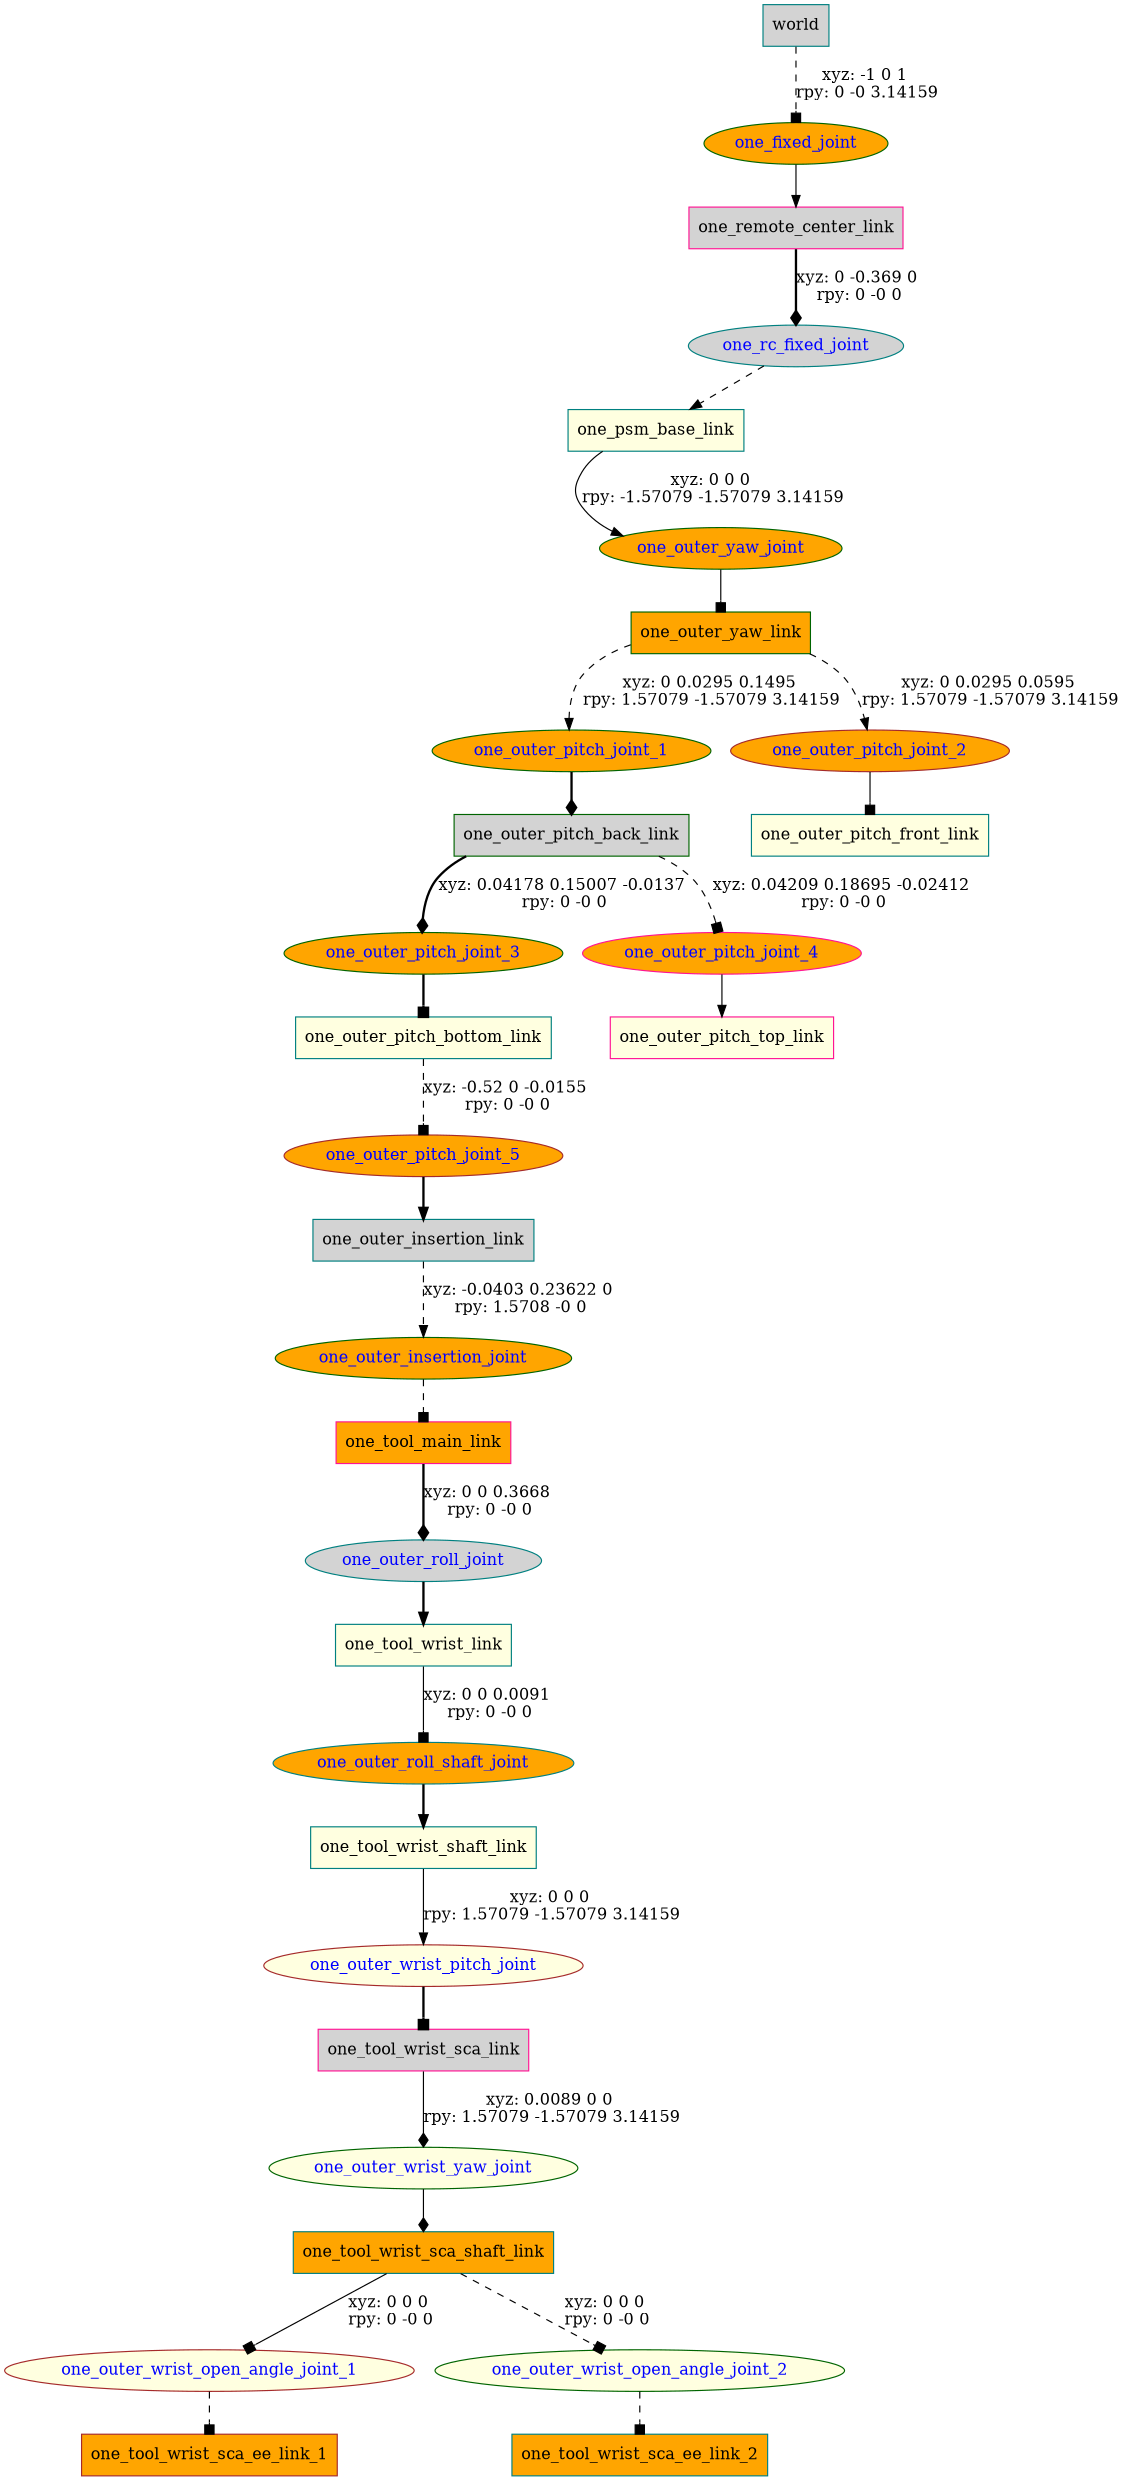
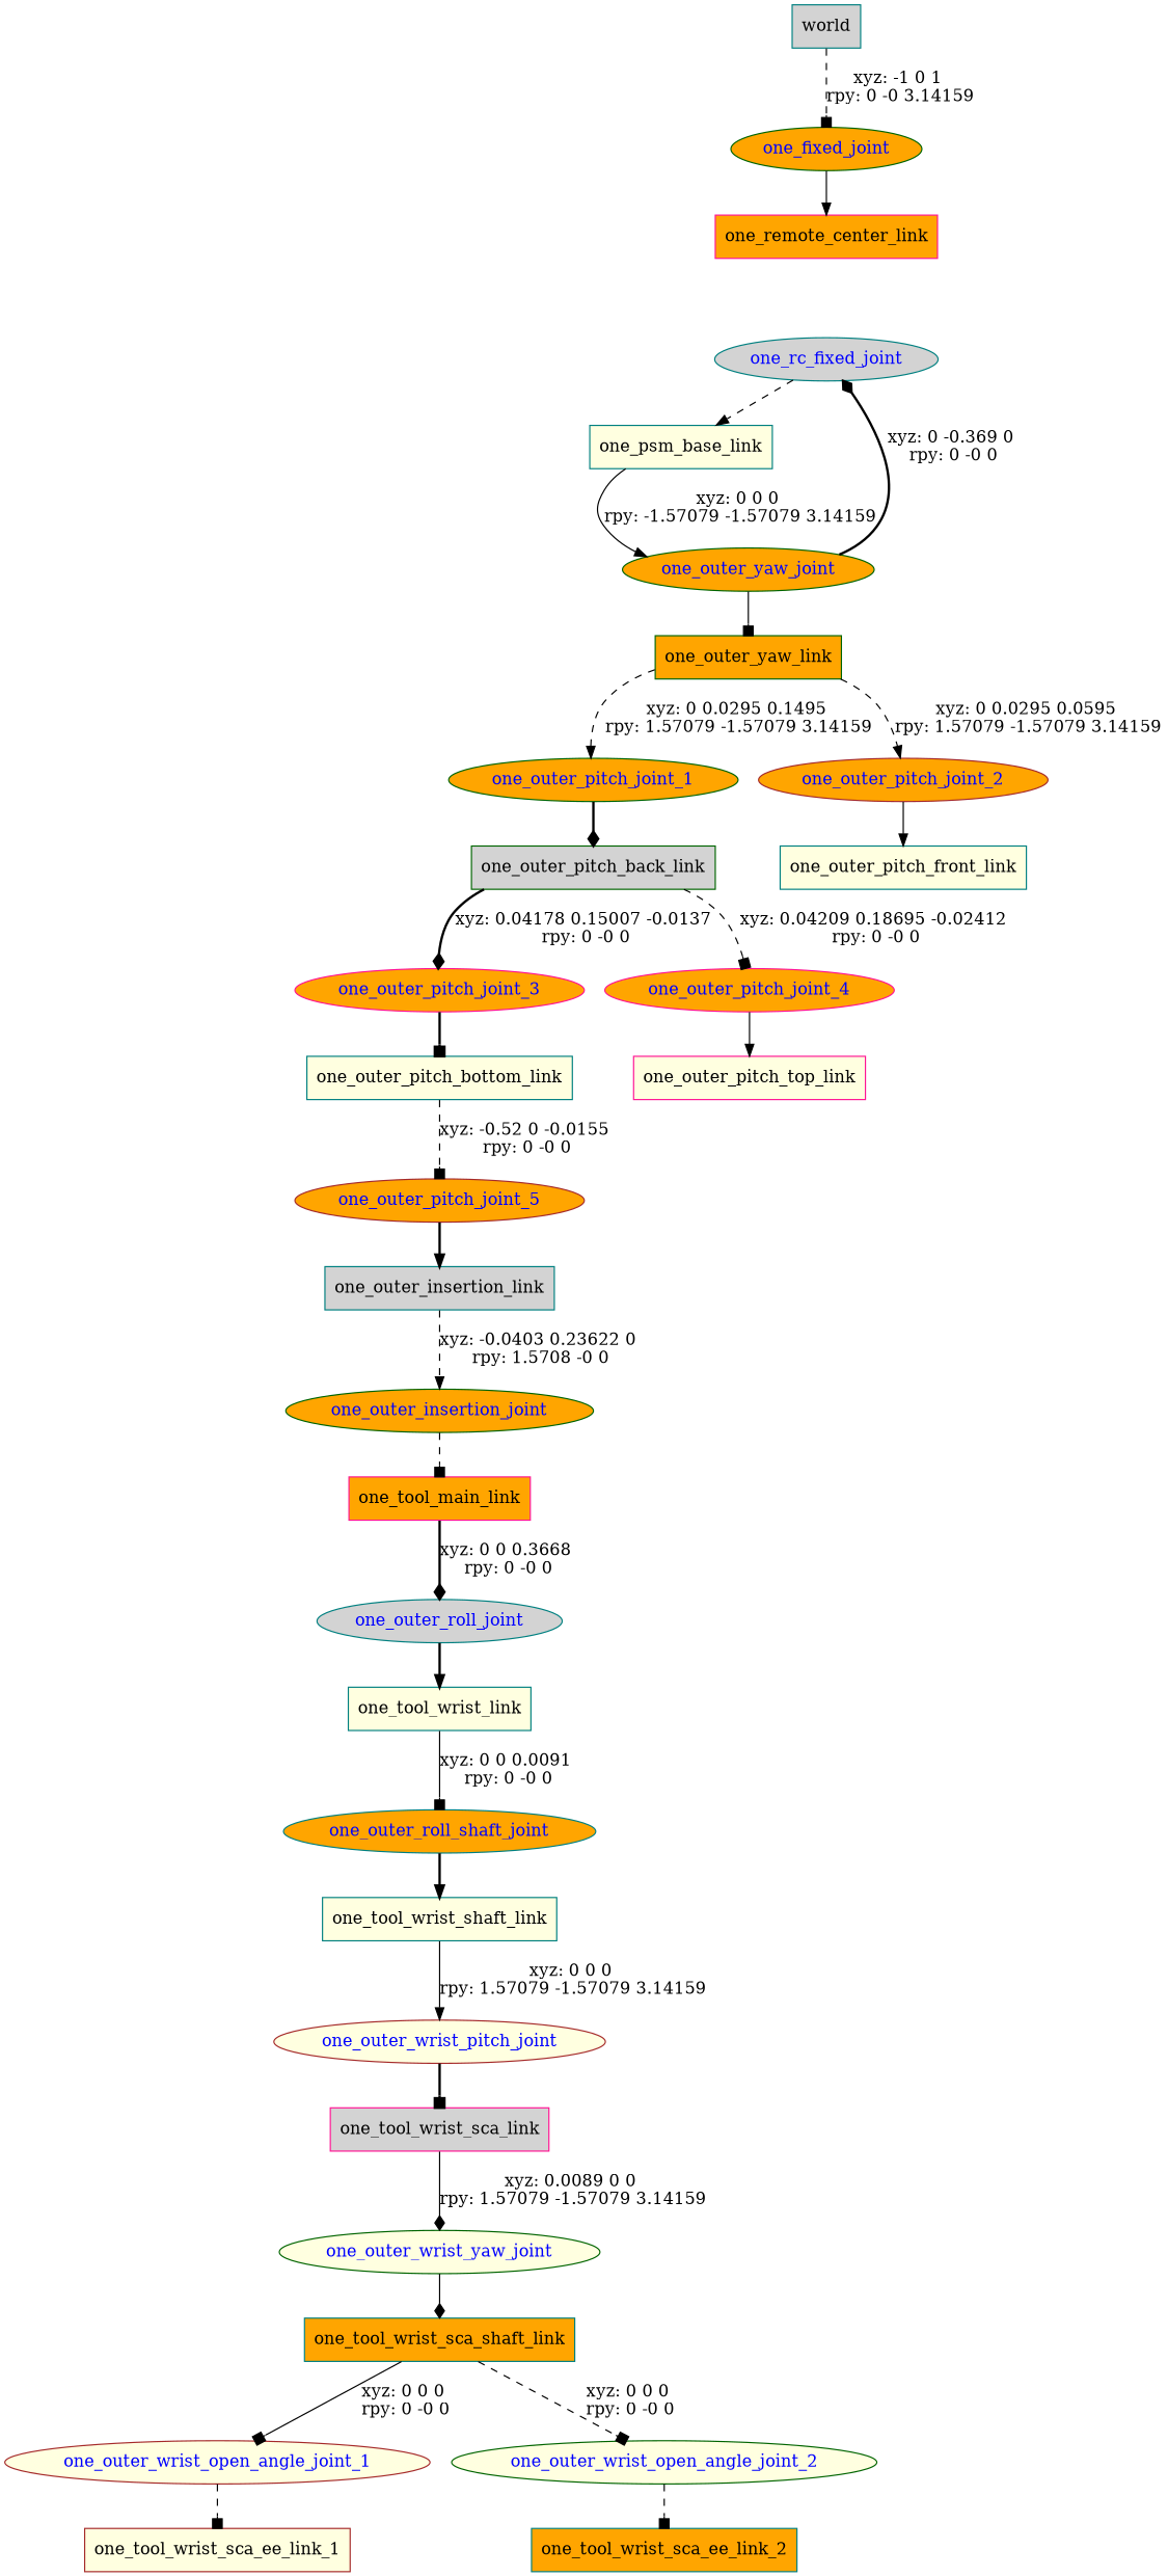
  digraph {
    node [color=teal fillcolor=orange shape=box style=filled]
    edge [arrowhead=box style=dashed]
    n1 [fillcolor=lightgrey label=world]
    one_fixed_joint [color=darkgreen fontcolor=blue shape=ellipse]
-   n3 [color=deeppink fillcolor=lightgrey label=one_remote_center_link]
+   n3 [color=deeppink label=one_remote_center_link]
    one_rc_fixed_joint [fillcolor=lightgrey fontcolor=blue shape=ellipse]
    n5 [fillcolor=lightyellow label=one_psm_base_link]
    one_outer_yaw_joint [color=darkgreen fontcolor=blue shape=ellipse]
    n7 [color=darkgreen label=one_outer_yaw_link]
    one_outer_pitch_joint_1 [color=darkgreen fontcolor=blue shape=ellipse]
    one_outer_pitch_joint_2 [color=brown fontcolor=blue shape=ellipse]
    n10 [color=darkgreen fillcolor=lightgrey label=one_outer_pitch_back_link]
    n11 [fillcolor=lightyellow label=one_outer_pitch_front_link]
-   one_outer_pitch_joint_3 [color=darkgreen fontcolor=blue shape=ellipse]
+   one_outer_pitch_joint_3 [color=deeppink fontcolor=blue shape=ellipse]
    one_outer_pitch_joint_4 [color=deeppink fontcolor=blue shape=ellipse]
    n14 [fillcolor=lightyellow label=one_outer_pitch_bottom_link]
    n15 [color=deeppink fillcolor=lightyellow label=one_outer_pitch_top_link]
    one_outer_pitch_joint_5 [color=brown fontcolor=blue shape=ellipse]
    n17 [fillcolor=lightgrey label=one_outer_insertion_link]
    one_outer_insertion_joint [color=darkgreen fontcolor=blue shape=ellipse]
    n19 [color=deeppink label=one_tool_main_link]
    one_outer_roll_joint [fillcolor=lightgrey fontcolor=blue shape=ellipse]
    n21 [fillcolor=lightyellow label=one_tool_wrist_link]
    one_outer_roll_shaft_joint [fontcolor=blue shape=ellipse]
    n23 [fillcolor=lightyellow label=one_tool_wrist_shaft_link]
    one_outer_wrist_pitch_joint [color=brown fillcolor=lightyellow fontcolor=blue shape=ellipse]
    n25 [color=deeppink fillcolor=lightgrey label=one_tool_wrist_sca_link]
    one_outer_wrist_yaw_joint [color=darkgreen fillcolor=lightyellow fontcolor=blue shape=ellipse]
    n27 [label=one_tool_wrist_sca_shaft_link]
    one_outer_wrist_open_angle_joint_1 [color=brown fillcolor=lightyellow fontcolor=blue shape=ellipse]
    one_outer_wrist_open_angle_joint_2 [color=darkgreen fillcolor=lightyellow fontcolor=blue shape=ellipse]
-   n30 [color=brown label=one_tool_wrist_sca_ee_link_1]
+   n30 [color=brown fillcolor=lightyellow label=one_tool_wrist_sca_ee_link_1]
    n31 [label=one_tool_wrist_sca_ee_link_2]
    n1 -> one_fixed_joint [label="xyz: -1 0 1 \nrpy: 0 -0 3.14159"]
    one_fixed_joint -> n3 [arrowhead=normal style=solid]
-   n3 -> one_rc_fixed_joint [arrowhead=diamond label="xyz: 0 -0.369 0 \nrpy: 0 -0 0" style=bold]
+   one_outer_yaw_joint -> one_rc_fixed_joint [arrowhead=diamond label="xyz: 0 -0.369 0 \nrpy: 0 -0 0" style=bold]
    one_rc_fixed_joint -> n5 [arrowhead=normal]
    n5 -> one_outer_yaw_joint [arrowhead=normal label="xyz: 0 0 0 \nrpy: -1.57079 -1.57079 3.14159" style=solid]
    one_outer_yaw_joint -> n7 [style=solid]
    n7 -> one_outer_pitch_joint_1 [arrowhead=normal label="xyz: 0 0.0295 0.1495 \nrpy: 1.57079 -1.57079 3.14159"]
    n7 -> one_outer_pitch_joint_2 [arrowhead=normal label="xyz: 0 0.0295 0.0595 \nrpy: 1.57079 -1.57079 3.14159"]
    one_outer_pitch_joint_1 -> n10 [arrowhead=diamond style=bold]
-   one_outer_pitch_joint_2 -> n11 [style=solid]
+   one_outer_pitch_joint_2 -> n11 [arrowhead=normal style=solid]
    n10 -> one_outer_pitch_joint_3 [arrowhead=diamond label="xyz: 0.04178 0.15007 -0.0137 \nrpy: 0 -0 0" style=bold]
    n10 -> one_outer_pitch_joint_4 [label="xyz: 0.04209 0.18695 -0.02412 \nrpy: 0 -0 0"]
    one_outer_pitch_joint_3 -> n14 [style=bold]
    one_outer_pitch_joint_4 -> n15 [arrowhead=normal style=solid]
    n14 -> one_outer_pitch_joint_5 [label="xyz: -0.52 0 -0.0155 \nrpy: 0 -0 0"]
    one_outer_pitch_joint_5 -> n17 [arrowhead=normal style=bold]
    n17 -> one_outer_insertion_joint [arrowhead=normal label="xyz: -0.0403 0.23622 0 \nrpy: 1.5708 -0 0"]
    one_outer_insertion_joint -> n19
    n19 -> one_outer_roll_joint [arrowhead=diamond label="xyz: 0 0 0.3668 \nrpy: 0 -0 0" style=bold]
    one_outer_roll_joint -> n21 [arrowhead=normal style=bold]
    n21 -> one_outer_roll_shaft_joint [label="xyz: 0 0 0.0091 \nrpy: 0 -0 0" style=solid]
    one_outer_roll_shaft_joint -> n23 [arrowhead=normal style=bold]
    n23 -> one_outer_wrist_pitch_joint [arrowhead=normal label="xyz: 0 0 0 \nrpy: 1.57079 -1.57079 3.14159" style=solid]
    one_outer_wrist_pitch_joint -> n25 [style=bold]
    n25 -> one_outer_wrist_yaw_joint [arrowhead=diamond label="xyz: 0.0089 0 0 \nrpy: 1.57079 -1.57079 3.14159" style=solid]
    one_outer_wrist_yaw_joint -> n27 [arrowhead=diamond style=solid]
    n27 -> one_outer_wrist_open_angle_joint_1 [label="xyz: 0 0 0 \nrpy: 0 -0 0" style=solid]
    n27 -> one_outer_wrist_open_angle_joint_2 [label="xyz: 0 0 0 \nrpy: 0 -0 0"]
    one_outer_wrist_open_angle_joint_1 -> n30
    one_outer_wrist_open_angle_joint_2 -> n31
  }
